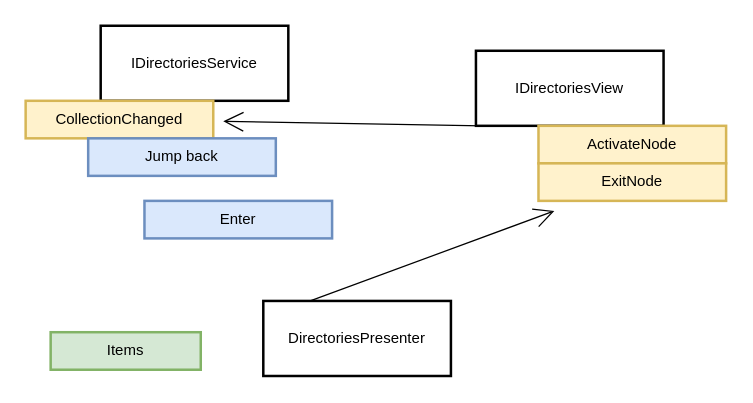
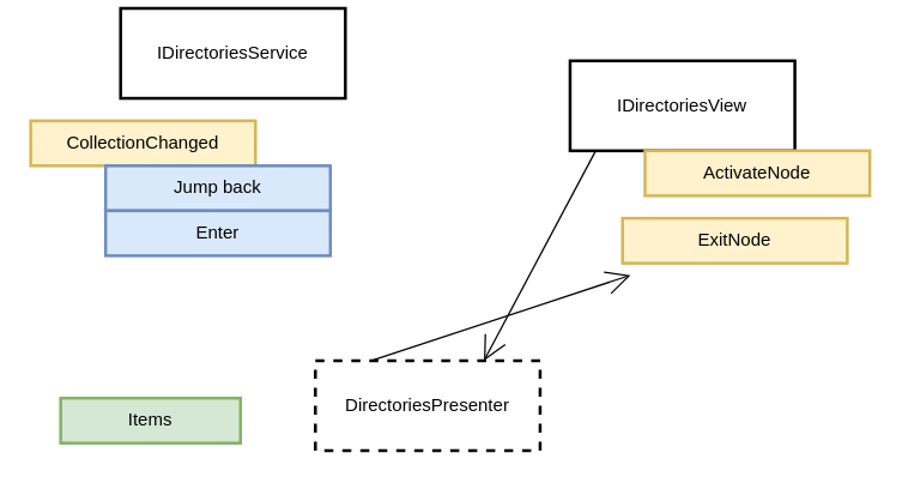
  <mxCell id="0" />
  <mxCell id="1" parent="0" />
  <mxCell id="2" style="edgeStyle=none;curved=1;rounded=0;orthogonalLoop=1;jettySize=auto;html=1;exitX=0.25;exitY=0;exitDx=0;exitDy=0;endArrow=open;startSize=14;endSize=14;sourcePerimeterSpacing=8;targetPerimeterSpacing=8;" edge="1" parent="1" source="3" target="8"><mxGeometry relative="1" as="geometry" /></mxCell>
- <mxCell id="3" value="DirectoriesPresenter" style="rounded=0;whiteSpace=wrap;html=1;hachureGap=4;pointerEvents=0;strokeWidth=2;" vertex="1" parent="1"><mxGeometry x="210" y="240" width="150" height="60" as="geometry" /></mxCell>
- <mxCell id="4" value="IDirectoriesService" style="rounded=0;whiteSpace=wrap;html=1;hachureGap=4;pointerEvents=0;strokeWidth=2;" vertex="1" parent="1"><mxGeometry x="80" y="20" width="150" height="60" as="geometry" /></mxCell>
- <mxCell id="5" style="edgeStyle=none;curved=1;rounded=0;orthogonalLoop=1;jettySize=auto;html=1;exitX=0.113;exitY=1.004;exitDx=0;exitDy=0;endArrow=open;startSize=14;endSize=14;sourcePerimeterSpacing=8;targetPerimeterSpacing=8;exitPerimeter=0;" edge="1" parent="1" source="6" target="9"><mxGeometry relative="1" as="geometry" /></mxCell>
+ <mxCell id="3" value="DirectoriesPresenter" style="rounded=0;whiteSpace=wrap;html=1;hachureGap=4;pointerEvents=0;strokeWidth=2;dashed=1;" vertex="1" parent="1"><mxGeometry x="210" y="240" width="150" height="60" as="geometry" /></mxCell>
+ <mxCell id="4" value="IDirectoriesService" style="rounded=0;whiteSpace=wrap;html=1;hachureGap=4;pointerEvents=0;strokeWidth=2;" vertex="1" parent="1"><mxGeometry x="80" y="5" width="150" height="60" as="geometry" /></mxCell>
+ <mxCell id="5" style="edgeStyle=none;curved=1;rounded=0;orthogonalLoop=1;jettySize=auto;html=1;exitX=0.113;exitY=1.004;exitDx=0;exitDy=0;entryX=0.75;entryY=0;entryDx=0;entryDy=0;endArrow=open;startSize=14;endSize=14;sourcePerimeterSpacing=8;targetPerimeterSpacing=8;exitPerimeter=0;" edge="1" parent="1" source="6" target="3"><mxGeometry relative="1" as="geometry" /></mxCell>
  <mxCell id="6" value="IDirectoriesView" style="rounded=0;whiteSpace=wrap;html=1;hachureGap=4;pointerEvents=0;strokeWidth=2;" vertex="1" parent="1"><mxGeometry x="380" y="40" width="150" height="60" as="geometry" /></mxCell>
  <mxCell id="7" value="ActivateNode" style="rounded=0;whiteSpace=wrap;html=1;hachureGap=4;pointerEvents=0;strokeWidth=2;fillColor=#fff2cc;strokeColor=#d6b656;" vertex="1" parent="1"><mxGeometry x="430" y="100" width="150" height="30" as="geometry" /></mxCell>
- <mxCell id="8" value="ExitNode" style="rounded=0;whiteSpace=wrap;html=1;hachureGap=4;pointerEvents=0;strokeWidth=2;fillColor=#fff2cc;strokeColor=#d6b656;" vertex="1" parent="1"><mxGeometry x="430" y="130" width="150" height="30" as="geometry" /></mxCell>
+ <mxCell id="8" value="ExitNode" style="rounded=0;whiteSpace=wrap;html=1;hachureGap=4;pointerEvents=0;strokeWidth=2;fillColor=#fff2cc;strokeColor=#d6b656;" vertex="1" parent="1"><mxGeometry x="415" y="145" width="150" height="30" as="geometry" /></mxCell>
  <mxCell id="9" value="CollectionChanged" style="rounded=0;whiteSpace=wrap;html=1;hachureGap=4;pointerEvents=0;strokeWidth=2;fillColor=#fff2cc;strokeColor=#d6b656;" vertex="1" parent="1"><mxGeometry x="20" y="80" width="150" height="30" as="geometry" /></mxCell>
  <mxCell id="10" value="Jump back" style="rounded=0;whiteSpace=wrap;html=1;hachureGap=4;pointerEvents=0;strokeWidth=2;fillColor=#dae8fc;strokeColor=#6c8ebf;" vertex="1" parent="1"><mxGeometry x="70" y="110" width="150" height="30" as="geometry" /></mxCell>
- <mxCell id="11" value="Enter" style="rounded=0;whiteSpace=wrap;html=1;hachureGap=4;pointerEvents=0;strokeWidth=2;fillColor=#dae8fc;strokeColor=#6c8ebf;" vertex="1" parent="1"><mxGeometry x="115" y="160" width="150" height="30" as="geometry" /></mxCell>
+ <mxCell id="11" value="Enter" style="rounded=0;whiteSpace=wrap;html=1;hachureGap=4;pointerEvents=0;strokeWidth=2;fillColor=#dae8fc;strokeColor=#6c8ebf;" vertex="1" parent="1"><mxGeometry x="70" y="140" width="150" height="30" as="geometry" /></mxCell>
  <mxCell id="12" value="Items" style="rounded=0;whiteSpace=wrap;html=1;hachureGap=4;pointerEvents=0;strokeWidth=2;fillColor=#d5e8d4;strokeColor=#82b366;" vertex="1" parent="1"><mxGeometry x="40" y="265" width="120" height="30" as="geometry" /></mxCell>
